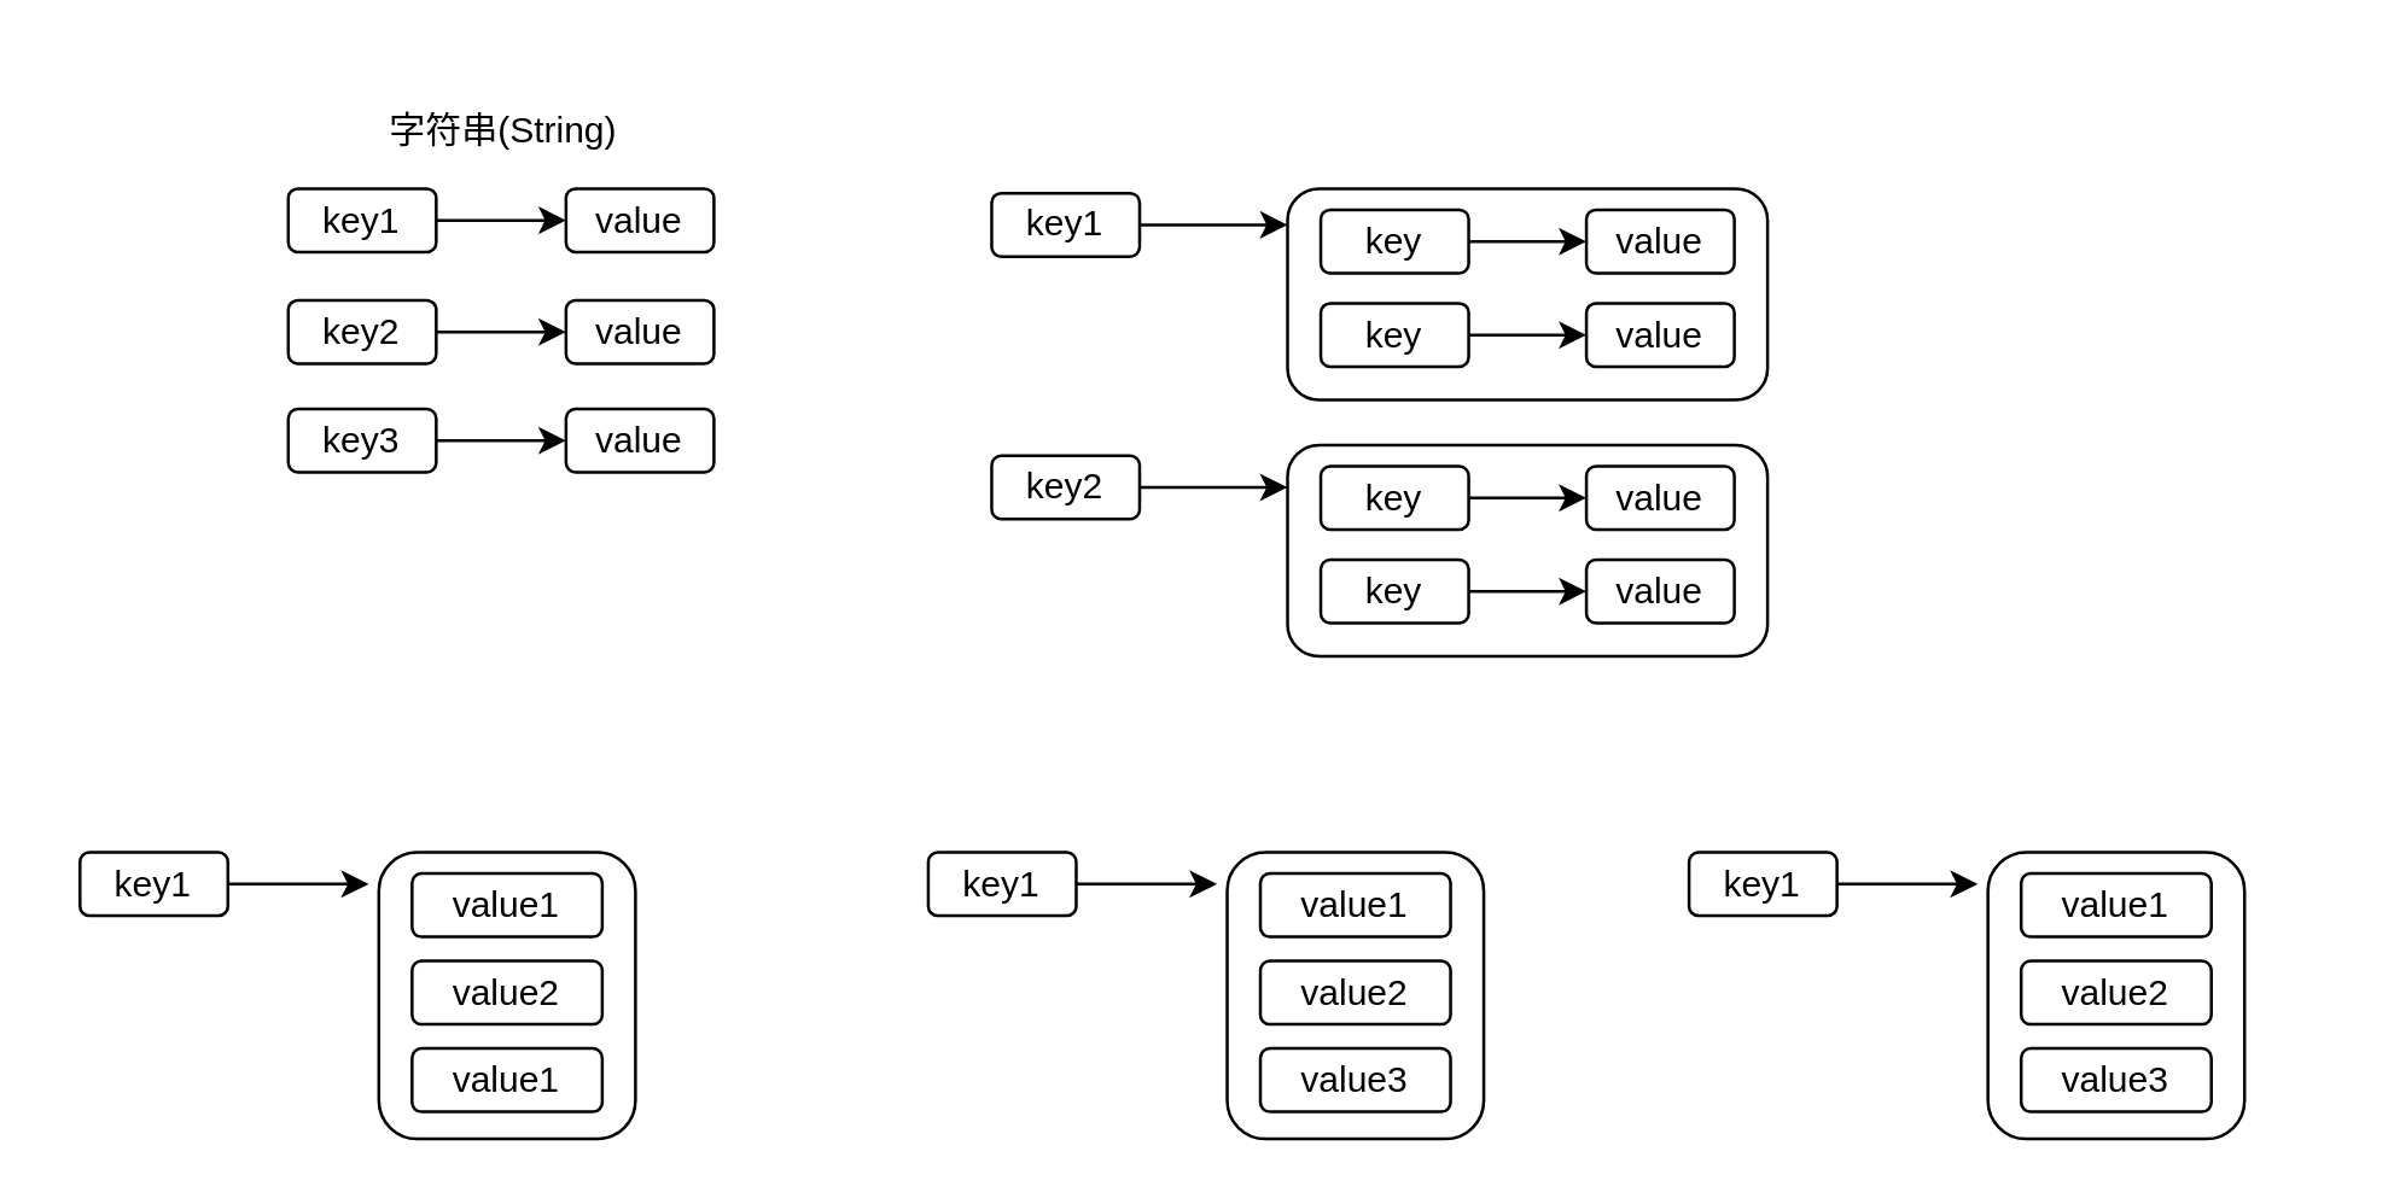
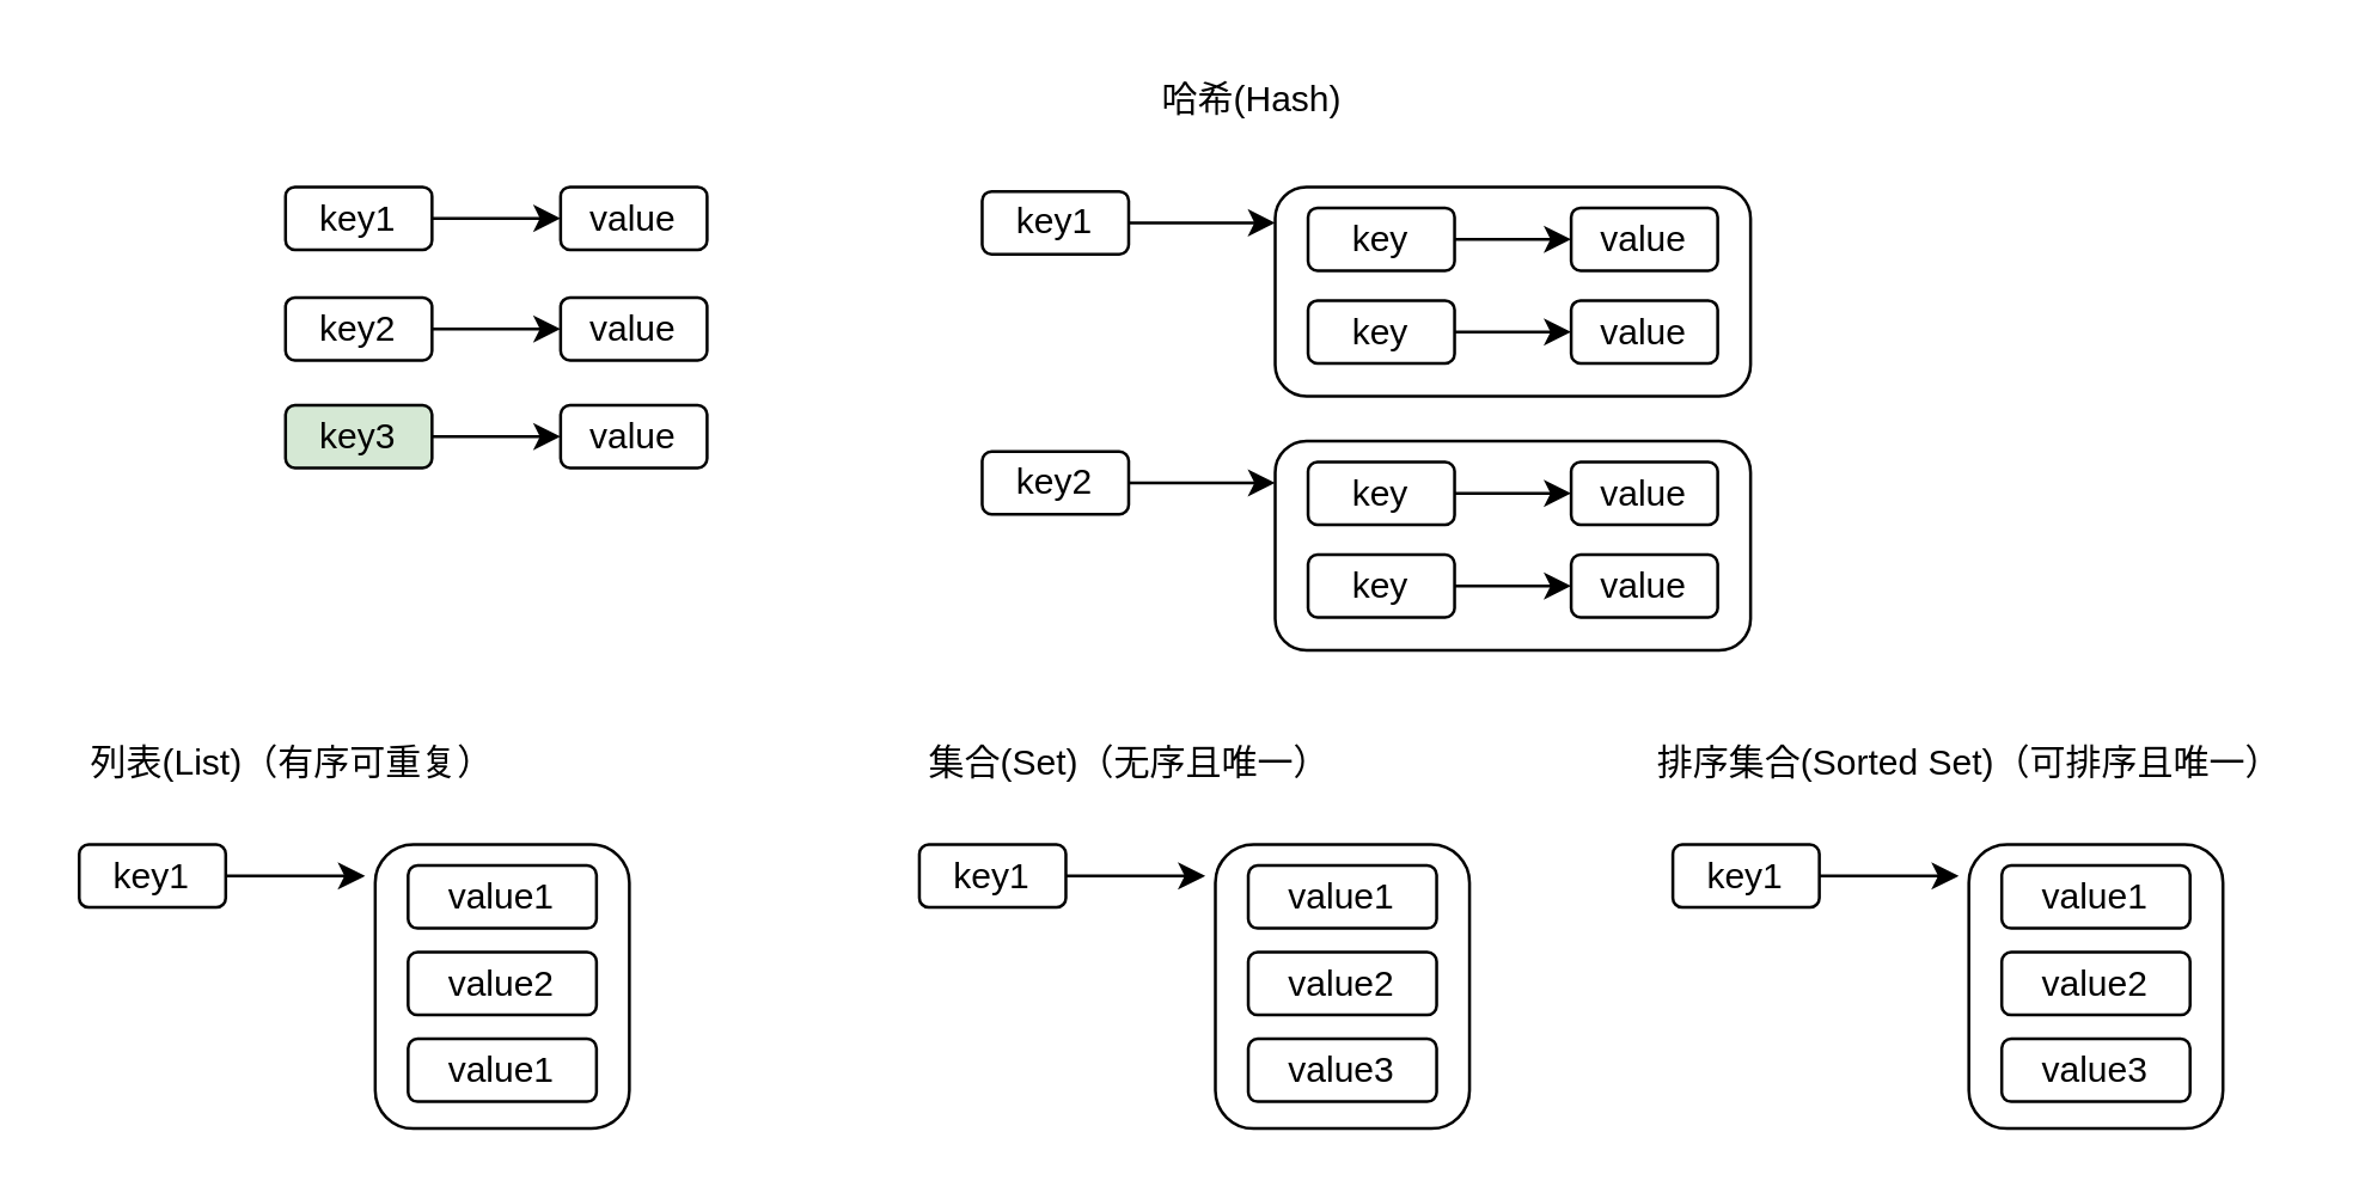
  <mxCell id="0" />
  <mxCell id="1" parent="0" />
- <mxCell id="2" value="字符串(String)" style="text;html=1;align=center;verticalAlign=middle;resizable=0;points=[];autosize=1;strokeColor=none;fillColor=none;" vertex="1" parent="1"><mxGeometry x="119" width="93" height="26" as="geometry" y="30" /></mxCell>
  <mxCell id="3" style="edgeStyle=orthogonalEdgeStyle;rounded=0;orthogonalLoop=1;jettySize=auto;html=1;entryX=0;entryY=0.5;entryDx=0;entryDy=0;" edge="1" parent="1" source="4" target="5"><mxGeometry relative="1" as="geometry" /></mxCell>
  <mxCell id="4" value="key1" style="rounded=1;whiteSpace=wrap;html=1;" vertex="1" parent="1"><mxGeometry x="95" y="62" width="49" height="21" as="geometry" /></mxCell>
  <mxCell id="5" value="value" style="rounded=1;whiteSpace=wrap;html=1;" vertex="1" parent="1"><mxGeometry x="187" y="62" width="49" height="21" as="geometry" /></mxCell>
  <mxCell id="6" style="edgeStyle=orthogonalEdgeStyle;rounded=0;orthogonalLoop=1;jettySize=auto;html=1;entryX=0;entryY=0.5;entryDx=0;entryDy=0;" edge="1" source="7" target="8" parent="1"><mxGeometry relative="1" as="geometry" /></mxCell>
  <mxCell id="7" value="key2" style="rounded=1;whiteSpace=wrap;html=1;" vertex="1" parent="1"><mxGeometry x="95" y="99" width="49" height="21" as="geometry" /></mxCell>
  <mxCell id="8" value="value" style="rounded=1;whiteSpace=wrap;html=1;" vertex="1" parent="1"><mxGeometry x="187" y="99" width="49" height="21" as="geometry" /></mxCell>
  <mxCell id="9" style="edgeStyle=orthogonalEdgeStyle;rounded=0;orthogonalLoop=1;jettySize=auto;html=1;entryX=0;entryY=0.5;entryDx=0;entryDy=0;" edge="1" source="10" target="11" parent="1"><mxGeometry relative="1" as="geometry" /></mxCell>
- <mxCell id="10" value="key3" style="rounded=1;whiteSpace=wrap;html=1;" vertex="1" parent="1"><mxGeometry x="95" y="135" width="49" height="21" as="geometry" /></mxCell>
+ <mxCell id="10" value="key3" style="rounded=1;whiteSpace=wrap;html=1;fillColor=#d5e8d4;" vertex="1" parent="1"><mxGeometry x="95" y="135" width="49" height="21" as="geometry" /></mxCell>
  <mxCell id="11" value="value" style="rounded=1;whiteSpace=wrap;html=1;" vertex="1" parent="1"><mxGeometry x="187" y="135" width="49" height="21" as="geometry" /></mxCell>
+ <mxCell id="12" value="哈希(Hash)" style="text;html=1;align=center;verticalAlign=middle;resizable=0;points=[];autosize=1;strokeColor=none;fillColor=none;" vertex="1" parent="1"><mxGeometry x="379" y="20" width="78" height="26" as="geometry" /></mxCell>
  <mxCell id="13" style="edgeStyle=orthogonalEdgeStyle;rounded=0;orthogonalLoop=1;jettySize=auto;html=1;entryX=0;entryY=0.5;entryDx=0;entryDy=0;" edge="1" parent="1" source="14"><mxGeometry relative="1" as="geometry"><mxPoint x="426" y="74" as="targetPoint" /></mxGeometry></mxCell>
  <mxCell id="14" value="key1" style="rounded=1;whiteSpace=wrap;html=1;" vertex="1" parent="1"><mxGeometry x="328" y="63.5" width="49" height="21" as="geometry" /></mxCell>
  <mxCell id="15" value="" style="rounded=1;whiteSpace=wrap;html=1;" vertex="1" parent="1"><mxGeometry x="426" y="62" width="159" height="70" as="geometry" /></mxCell>
  <mxCell id="16" style="edgeStyle=orthogonalEdgeStyle;rounded=0;orthogonalLoop=1;jettySize=auto;html=1;" edge="1" parent="1" source="17" target="18"><mxGeometry relative="1" as="geometry" /></mxCell>
  <mxCell id="17" value="key" style="rounded=1;whiteSpace=wrap;html=1;" vertex="1" parent="1"><mxGeometry x="437" y="69" width="49" height="21" as="geometry" /></mxCell>
  <mxCell id="18" value="value" style="rounded=1;whiteSpace=wrap;html=1;" vertex="1" parent="1"><mxGeometry x="525" y="69" width="49" height="21" as="geometry" /></mxCell>
  <mxCell id="19" value="key" style="rounded=1;whiteSpace=wrap;html=1;" vertex="1" parent="1"><mxGeometry x="437" y="100" width="49" height="21" as="geometry" /></mxCell>
  <mxCell id="20" style="edgeStyle=orthogonalEdgeStyle;rounded=0;orthogonalLoop=1;jettySize=auto;html=1;" edge="1" source="19" target="21" parent="1"><mxGeometry relative="1" as="geometry" /></mxCell>
  <mxCell id="21" value="value" style="rounded=1;whiteSpace=wrap;html=1;" vertex="1" parent="1"><mxGeometry x="525" y="100" width="49" height="21" as="geometry" /></mxCell>
  <mxCell id="22" style="edgeStyle=orthogonalEdgeStyle;rounded=0;orthogonalLoop=1;jettySize=auto;html=1;entryX=0;entryY=0.5;entryDx=0;entryDy=0;" edge="1" source="23" parent="1"><mxGeometry relative="1" as="geometry"><mxPoint x="426" y="161" as="targetPoint" /></mxGeometry></mxCell>
  <mxCell id="23" value="key2" style="rounded=1;whiteSpace=wrap;html=1;" vertex="1" parent="1"><mxGeometry x="328" y="150.5" width="49" height="21" as="geometry" /></mxCell>
  <mxCell id="24" value="" style="rounded=1;whiteSpace=wrap;html=1;" vertex="1" parent="1"><mxGeometry x="426" y="147" width="159" height="70" as="geometry" /></mxCell>
  <mxCell id="25" style="edgeStyle=orthogonalEdgeStyle;rounded=0;orthogonalLoop=1;jettySize=auto;html=1;" edge="1" source="26" target="27" parent="1"><mxGeometry relative="1" as="geometry" /></mxCell>
  <mxCell id="26" value="key" style="rounded=1;whiteSpace=wrap;html=1;" vertex="1" parent="1"><mxGeometry x="437" y="154" width="49" height="21" as="geometry" /></mxCell>
  <mxCell id="27" value="value" style="rounded=1;whiteSpace=wrap;html=1;" vertex="1" parent="1"><mxGeometry x="525" y="154" width="49" height="21" as="geometry" /></mxCell>
  <mxCell id="28" value="key" style="rounded=1;whiteSpace=wrap;html=1;" vertex="1" parent="1"><mxGeometry x="437" y="185" width="49" height="21" as="geometry" /></mxCell>
  <mxCell id="29" style="edgeStyle=orthogonalEdgeStyle;rounded=0;orthogonalLoop=1;jettySize=auto;html=1;" edge="1" source="28" target="30" parent="1"><mxGeometry relative="1" as="geometry" /></mxCell>
  <mxCell id="30" value="value" style="rounded=1;whiteSpace=wrap;html=1;" vertex="1" parent="1"><mxGeometry x="525" y="185" width="49" height="21" as="geometry" /></mxCell>
+ <mxCell id="31" value="列表(List)（有序可重复）" style="text;html=1;align=center;verticalAlign=middle;resizable=0;points=[];autosize=1;strokeColor=none;fillColor=none;" vertex="1" parent="1"><mxGeometry x="20" y="242" width="153" height="26" as="geometry" /></mxCell>
  <mxCell id="32" style="edgeStyle=orthogonalEdgeStyle;rounded=0;orthogonalLoop=1;jettySize=auto;html=1;" edge="1" parent="1" source="33"><mxGeometry relative="1" as="geometry"><mxPoint x="121.64" y="292.5" as="targetPoint" /></mxGeometry></mxCell>
  <mxCell id="33" value="key1" style="rounded=1;whiteSpace=wrap;html=1;" vertex="1" parent="1"><mxGeometry x="26" y="282" width="49" height="21" as="geometry" /></mxCell>
  <mxCell id="34" value="" style="rounded=1;whiteSpace=wrap;html=1;" vertex="1" parent="1"><mxGeometry x="125" y="282" width="85" height="95" as="geometry" /></mxCell>
  <mxCell id="35" value="value1" style="rounded=1;whiteSpace=wrap;html=1;" vertex="1" parent="1"><mxGeometry x="136" y="289" width="63" height="21" as="geometry" /></mxCell>
  <mxCell id="36" style="edgeStyle=orthogonalEdgeStyle;rounded=0;orthogonalLoop=1;jettySize=auto;html=1;" edge="1" parent="1"><mxGeometry relative="1" as="geometry"><mxPoint x="293" y="336.524" as="targetPoint" /></mxGeometry></mxCell>
  <mxCell id="37" value="value2" style="rounded=1;whiteSpace=wrap;html=1;" vertex="1" parent="1"><mxGeometry x="136" y="318" width="63" height="21" as="geometry" /></mxCell>
  <mxCell id="38" value="value1" style="rounded=1;whiteSpace=wrap;html=1;" vertex="1" parent="1"><mxGeometry x="136" y="347" width="63" height="21" as="geometry" /></mxCell>
+ <mxCell id="39" value="集合(Set)（无序且唯一）" style="text;html=1;align=center;verticalAlign=middle;resizable=0;points=[];autosize=1;strokeColor=none;fillColor=none;" vertex="1" parent="1"><mxGeometry x="301" y="242" width="152" height="26" as="geometry" /></mxCell>
  <mxCell id="40" style="edgeStyle=orthogonalEdgeStyle;rounded=0;orthogonalLoop=1;jettySize=auto;html=1;" edge="1" source="41" parent="1"><mxGeometry relative="1" as="geometry"><mxPoint x="402.64" y="292.5" as="targetPoint" /></mxGeometry></mxCell>
  <mxCell id="41" value="key1" style="rounded=1;whiteSpace=wrap;html=1;" vertex="1" parent="1"><mxGeometry x="307" y="282" width="49" height="21" as="geometry" /></mxCell>
  <mxCell id="42" value="" style="rounded=1;whiteSpace=wrap;html=1;" vertex="1" parent="1"><mxGeometry x="406" y="282" width="85" height="95" as="geometry" /></mxCell>
  <mxCell id="43" value="value1" style="rounded=1;whiteSpace=wrap;html=1;" vertex="1" parent="1"><mxGeometry x="417" y="289" width="63" height="21" as="geometry" /></mxCell>
  <mxCell id="44" value="value2" style="rounded=1;whiteSpace=wrap;html=1;" vertex="1" parent="1"><mxGeometry x="417" y="318" width="63" height="21" as="geometry" /></mxCell>
  <mxCell id="45" value="value3" style="rounded=1;whiteSpace=wrap;html=1;" vertex="1" parent="1"><mxGeometry x="417" y="347" width="63" height="21" as="geometry" /></mxCell>
+ <mxCell id="46" value="排序集合(Sorted Set)（可排序且唯一）" style="text;html=1;align=center;verticalAlign=middle;resizable=0;points=[];autosize=1;strokeColor=none;fillColor=none;" vertex="1" parent="1"><mxGeometry x="544" y="242" width="227" height="26" as="geometry" /></mxCell>
  <mxCell id="47" style="edgeStyle=orthogonalEdgeStyle;rounded=0;orthogonalLoop=1;jettySize=auto;html=1;" edge="1" source="48" parent="1"><mxGeometry relative="1" as="geometry"><mxPoint x="654.64" y="292.5" as="targetPoint" /></mxGeometry></mxCell>
  <mxCell id="48" value="key1" style="rounded=1;whiteSpace=wrap;html=1;" vertex="1" parent="1"><mxGeometry x="559" y="282" width="49" height="21" as="geometry" /></mxCell>
  <mxCell id="49" value="" style="rounded=1;whiteSpace=wrap;html=1;" vertex="1" parent="1"><mxGeometry x="658" y="282" width="85" height="95" as="geometry" /></mxCell>
  <mxCell id="50" value="value1" style="rounded=1;whiteSpace=wrap;html=1;" vertex="1" parent="1"><mxGeometry x="669" y="289" width="63" height="21" as="geometry" /></mxCell>
  <mxCell id="51" value="value2" style="rounded=1;whiteSpace=wrap;html=1;" vertex="1" parent="1"><mxGeometry x="669" y="318" width="63" height="21" as="geometry" /></mxCell>
  <mxCell id="52" value="value3" style="rounded=1;whiteSpace=wrap;html=1;" vertex="1" parent="1"><mxGeometry x="669" y="347" width="63" height="21" as="geometry" /></mxCell>
